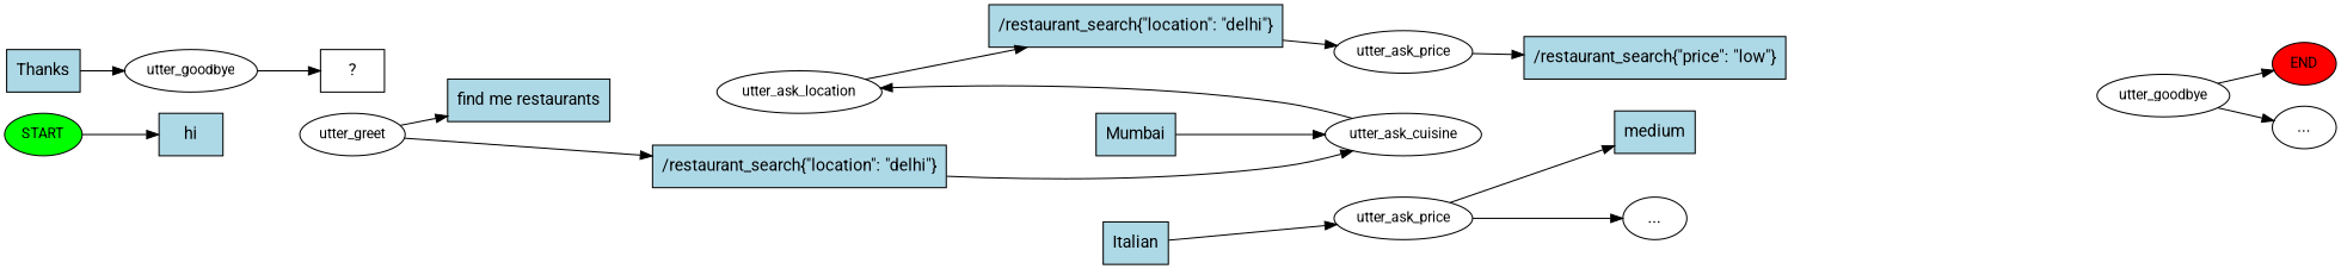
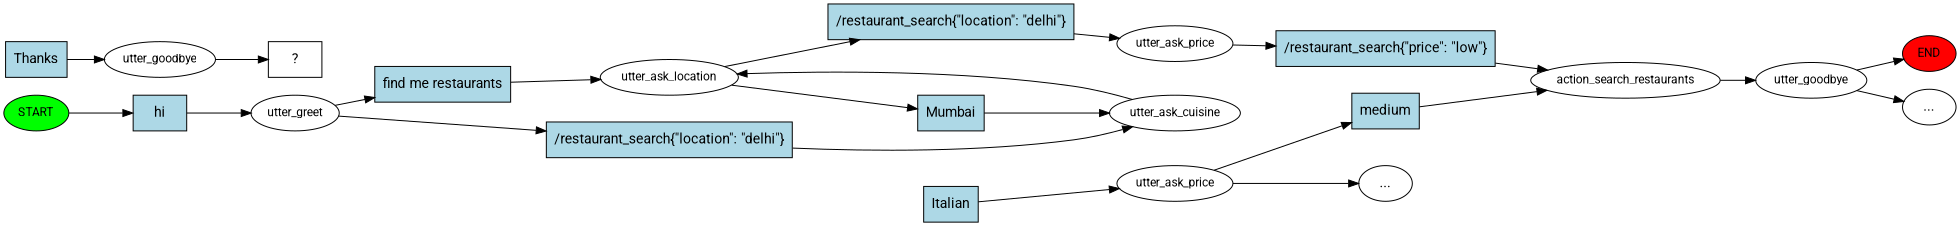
  digraph {
    fontname=Roboto
    rankdir=LR
    node [fontname=Roboto]
    edge [fontname=Roboto]
    n1 [fillcolor=green fontsize=12 label=START style=filled]
    n2 [fillcolor=lightblue label=hi shape=rect style=filled]
    n3 [fontsize=12 label=utter_greet]
    n4 [fillcolor=red fontsize=12 label=END style=filled]
    n5 [fillcolor=lightblue label="find\ me\ restaurants" shape=rect style=filled]
    n6 [fillcolor=lightblue label="/restaurant_search\{\"location\":\ \"delhi\"\}" shape=rect style=filled]
    n7 [fontsize=12 label=utter_ask_location]
    n8 [fontsize=12 label=utter_ask_cuisine]
    n9 [fillcolor=lightblue label=Mumbai shape=rect style=filled]
    n10 [fillcolor=lightblue label="/restaurant_search\{\"location\":\ \"delhi\"\}" shape=rect style=filled]
    n11 [fontsize=12 label=utter_ask_price]
    n12 [fillcolor=lightblue label=Italian shape=rect style=filled]
    n13 [fontsize=12 label=utter_ask_price]
    n14 [label="..."]
    n15 [fillcolor=lightblue label=medium shape=rect style=filled]
+   n16 [fontsize=12 label=action_search_restaurants]
    n17 [fontsize=12 label=utter_goodbye]
    n18 [label="..."]
    n19 [fillcolor=lightblue label=Thanks shape=rect style=filled]
    n20 [fontsize=12 label=utter_goodbye]
    n21 [fillcolor=lightblue label="/restaurant_search\{\"price\":\ \"low\"\}" shape=rect style=filled]
    n22 [label="  ?  " shape=rect]
    n1 -> n2
+   n2 -> n3
    n3 -> n5
    n3 -> n6
+   n5 -> n7
    n6 -> n8
+   n7 -> n9
    n7 -> n10
    n8 -> n7
    n9 -> n8
    n10 -> n11
    n11 -> n21
    n12 -> n13
    n13 -> n14
    n13 -> n15
+   n15 -> n16
+   n16 -> n17
    n17 -> n4
    n17 -> n18
    n19 -> n20
    n20 -> n22
+   n21 -> n16
  }
